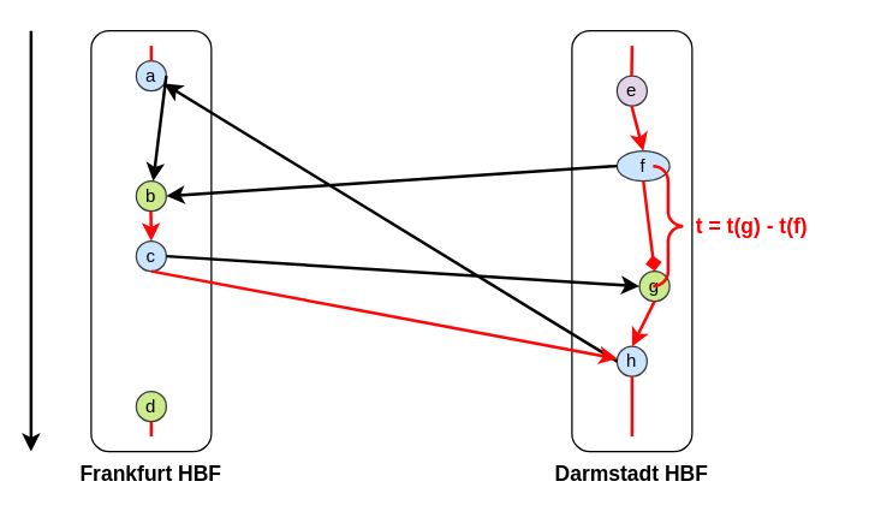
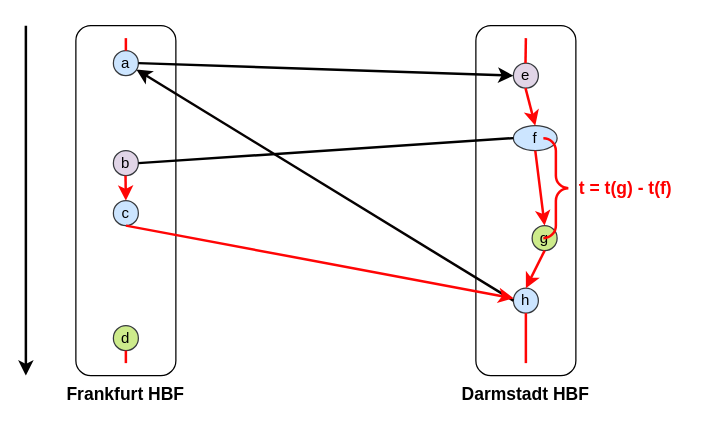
  <mxCell id="0" />
  <mxCell id="1" parent="0" />
  <mxCell id="2" value="Frankfurt HBF" style="text;html=1;strokeColor=none;fillColor=none;align=center;verticalAlign=middle;whiteSpace=wrap;rounded=0;fontSize=14;fontStyle=1" vertex="1" parent="1"><mxGeometry y="300" width="160" height="30" as="geometry" x="20" /></mxCell>
  <mxCell id="3" value="Darmstadt HBF" style="text;html=1;strokeColor=none;fillColor=none;align=center;verticalAlign=middle;whiteSpace=wrap;rounded=0;fontSize=14;fontStyle=1" vertex="1" parent="1"><mxGeometry x="340" y="300" width="160" height="30" as="geometry" /></mxCell>
  <mxCell id="4" value="" style="rounded=1;whiteSpace=wrap;html=1;movable=0;resizable=0;rotatable=0;deletable=0;editable=0;locked=1;connectable=0;" vertex="1" parent="1"><mxGeometry x="60" y="20" width="80" height="280" as="geometry" /></mxCell>
  <mxCell id="5" value="" style="rounded=1;whiteSpace=wrap;html=1;movable=0;resizable=0;rotatable=0;deletable=0;editable=0;locked=1;connectable=0;" vertex="1" parent="1"><mxGeometry x="380" y="20" width="80" height="280" as="geometry" /></mxCell>
  <mxCell id="6" value="a" style="ellipse;whiteSpace=wrap;html=1;aspect=fixed;fillColor=#cce5ff;strokeColor=#36393d;" vertex="1" parent="1"><mxGeometry x="90" y="40" width="20" height="20" as="geometry" /></mxCell>
- <mxCell id="7" value="b" style="ellipse;whiteSpace=wrap;html=1;aspect=fixed;fillColor=#cdeb8b;strokeColor=#36393d;" vertex="1" parent="1"><mxGeometry x="90" y="120" width="20" height="20" as="geometry" /></mxCell>
+ <mxCell id="7" value="b" style="ellipse;whiteSpace=wrap;html=1;aspect=fixed;fillColor=#e1d5e7;strokeColor=#36393d;" vertex="1" parent="1"><mxGeometry x="90" y="120" width="20" height="20" as="geometry" /></mxCell>
  <mxCell id="8" value="c" style="ellipse;whiteSpace=wrap;html=1;aspect=fixed;fillColor=#cce5ff;strokeColor=#36393d;" vertex="1" parent="1"><mxGeometry x="90" y="160" width="20" height="20" as="geometry" /></mxCell>
  <mxCell id="9" value="e" style="ellipse;whiteSpace=wrap;html=1;aspect=fixed;fillColor=#e1d5e7;strokeColor=#36393d;" vertex="1" parent="1"><mxGeometry x="410" y="50" width="20" height="20" as="geometry" /></mxCell>
  <mxCell id="10" value="f" style="ellipse;whiteSpace=wrap;html=1;aspect=fixed;fillColor=#cce5ff;strokeColor=#36393d;" vertex="1" parent="1"><mxGeometry x="410" y="100" width="35" height="20" as="geometry" /></mxCell>
  <mxCell id="11" value="g" style="ellipse;whiteSpace=wrap;html=1;aspect=fixed;fillColor=#cdeb8b;strokeColor=#36393d;" vertex="1" parent="1"><mxGeometry x="425" y="180" width="20" height="20" as="geometry" /></mxCell>
- <mxCell id="12" value="" style="endArrow=classic;html=1;rounded=0;exitX=1;exitY=0.5;exitDx=0;exitDy=0;strokeWidth=2;" edge="1" parent="1" source="6" target="7"><mxGeometry width="50" height="50" relative="1" as="geometry"><mxPoint x="200" y="40" as="sourcePoint" /><mxPoint x="250" y="-10" as="targetPoint" /></mxGeometry></mxCell>
+ <mxCell id="12" value="" style="endArrow=classic;html=1;rounded=0;exitX=1;exitY=0.5;exitDx=0;exitDy=0;entryX=0;entryY=0.5;entryDx=0;entryDy=0;strokeWidth=2;" edge="1" parent="1" source="6" target="9"><mxGeometry width="50" height="50" relative="1" as="geometry"><mxPoint x="200" y="40" as="sourcePoint" /><mxPoint x="250" y="-10" as="targetPoint" /></mxGeometry></mxCell>
  <mxCell id="13" value="d" style="ellipse;whiteSpace=wrap;html=1;aspect=fixed;fillColor=#cdeb8b;strokeColor=#36393d;" vertex="1" parent="1"><mxGeometry x="90" y="260" width="20" height="20" as="geometry" /></mxCell>
- <mxCell id="14" value="" style="endArrow=classic;html=1;rounded=0;exitX=0;exitY=0.5;exitDx=0;exitDy=0;entryX=1;entryY=0.5;entryDx=0;entryDy=0;strokeWidth=2;" edge="1" parent="1" source="10" target="7"><mxGeometry width="50" height="50" relative="1" as="geometry"><mxPoint x="200" y="145" as="sourcePoint" /><mxPoint x="500" y="175" as="targetPoint" /></mxGeometry></mxCell>
- <mxCell id="15" value="" style="endArrow=classic;html=1;rounded=0;exitX=1;exitY=0.5;exitDx=0;exitDy=0;entryX=0;entryY=0.5;entryDx=0;entryDy=0;strokeWidth=2;" edge="1" parent="1" source="8" target="11"><mxGeometry width="50" height="50" relative="1" as="geometry"><mxPoint x="220" y="220" as="sourcePoint" /><mxPoint x="270" y="170" as="targetPoint" /></mxGeometry></mxCell>
+ <mxCell id="14" value="" style="endArrow=none;html=1;rounded=0;exitX=0;exitY=0.5;exitDx=0;exitDy=0;entryX=1;entryY=0.5;entryDx=0;entryDy=0;strokeWidth=2;" edge="1" parent="1" source="10" target="7"><mxGeometry width="50" height="50" relative="1" as="geometry"><mxPoint x="200" y="145" as="sourcePoint" /><mxPoint x="500" y="175" as="targetPoint" /></mxGeometry></mxCell>
  <mxCell id="16" value="h" style="ellipse;whiteSpace=wrap;html=1;aspect=fixed;fillColor=#cce5ff;strokeColor=#36393d;" vertex="1" parent="1"><mxGeometry x="410" y="230" width="20" height="20" as="geometry" /></mxCell>
  <mxCell id="17" value="" style="endArrow=classic;html=1;rounded=0;exitX=0;exitY=0.5;exitDx=0;exitDy=0;strokeColor=#050101;strokeWidth=2;fontColor=default;" edge="1" parent="1" source="16" target="6"><mxGeometry width="50" height="50" relative="1" as="geometry"><mxPoint x="120" y="180" as="sourcePoint" /><mxPoint x="420" y="200" as="targetPoint" /></mxGeometry></mxCell>
  <mxCell id="18" value="" style="endArrow=classic;html=1;rounded=0;strokeWidth=2;" edge="1" parent="1"><mxGeometry width="50" height="50" relative="1" as="geometry"><mxPoint y="20" as="sourcePoint" x="20" /><mxPoint y="300" as="targetPoint" x="20" /></mxGeometry></mxCell>
  <mxCell id="19" value="" style="endArrow=classic;html=1;rounded=0;exitX=0.5;exitY=1;exitDx=0;exitDy=0;strokeWidth=2;strokeColor=#FF0505;" edge="1" parent="1"><mxGeometry width="50" height="50" relative="1" as="geometry"><mxPoint x="99.71" y="140" as="sourcePoint" /><mxPoint x="100" y="160" as="targetPoint" /></mxGeometry></mxCell>
  <mxCell id="20" value="" style="endArrow=classic;html=1;rounded=0;exitX=0.5;exitY=1;exitDx=0;exitDy=0;strokeWidth=2;strokeColor=#FF0505;" edge="1" parent="1" source="8" target="16"><mxGeometry width="50" height="50" relative="1" as="geometry"><mxPoint x="109.71" y="150" as="sourcePoint" /><mxPoint x="110" y="170" as="targetPoint" /></mxGeometry></mxCell>
  <mxCell id="21" value="" style="endArrow=classic;html=1;rounded=0;exitX=0.5;exitY=1;exitDx=0;exitDy=0;entryX=0.5;entryY=0;entryDx=0;entryDy=0;strokeWidth=2;strokeColor=#FF0505;" edge="1" parent="1" target="10"><mxGeometry width="50" height="50" relative="1" as="geometry"><mxPoint x="419.71" y="70" as="sourcePoint" /><mxPoint x="419.71" y="150" as="targetPoint" /></mxGeometry></mxCell>
- <mxCell id="22" value="" style="endArrow=diamond;html=1;rounded=0;exitX=0.5;exitY=1;exitDx=0;exitDy=0;entryX=0.5;entryY=0;entryDx=0;entryDy=0;strokeWidth=2;strokeColor=#FF0505;" edge="1" parent="1" source="10" target="11"><mxGeometry width="50" height="50" relative="1" as="geometry"><mxPoint x="429.71" y="80" as="sourcePoint" /><mxPoint x="430" y="110" as="targetPoint" /></mxGeometry></mxCell>
+ <mxCell id="22" value="" style="endArrow=classic;html=1;rounded=0;exitX=0.5;exitY=1;exitDx=0;exitDy=0;entryX=0.5;entryY=0;entryDx=0;entryDy=0;strokeWidth=2;strokeColor=#FF0505;" edge="1" parent="1" source="10" target="11"><mxGeometry width="50" height="50" relative="1" as="geometry"><mxPoint x="429.71" y="80" as="sourcePoint" /><mxPoint x="430" y="110" as="targetPoint" /></mxGeometry></mxCell>
  <mxCell id="23" value="" style="endArrow=classic;html=1;rounded=0;exitX=0.5;exitY=1;exitDx=0;exitDy=0;strokeWidth=2;strokeColor=#FF0505;" edge="1" parent="1" source="11"><mxGeometry width="50" height="50" relative="1" as="geometry"><mxPoint x="430" y="130" as="sourcePoint" /><mxPoint x="420" y="230" as="targetPoint" /></mxGeometry></mxCell>
  <mxCell id="24" value="" style="endArrow=none;html=1;rounded=0;strokeWidth=2;strokeColor=#FF0505;" edge="1" parent="1"><mxGeometry width="50" height="50" relative="1" as="geometry"><mxPoint x="420" y="290" as="sourcePoint" /><mxPoint x="420" y="250" as="targetPoint" /></mxGeometry></mxCell>
  <mxCell id="25" value="" style="endArrow=none;html=1;rounded=0;strokeWidth=2;strokeColor=#FF0505;" edge="1" parent="1"><mxGeometry width="50" height="50" relative="1" as="geometry"><mxPoint x="419.71" y="50" as="sourcePoint" /><mxPoint x="420" y="30" as="targetPoint" /></mxGeometry></mxCell>
  <mxCell id="26" value="" style="endArrow=none;html=1;rounded=0;entryX=0.5;entryY=0;entryDx=0;entryDy=0;strokeWidth=2;strokeColor=#FF0505;" edge="1" parent="1" target="6"><mxGeometry width="50" height="50" relative="1" as="geometry"><mxPoint x="100" y="30" as="sourcePoint" /><mxPoint x="430" y="40" as="targetPoint" /></mxGeometry></mxCell>
  <mxCell id="27" value="" style="endArrow=none;html=1;rounded=0;exitX=0.5;exitY=1;exitDx=0;exitDy=0;strokeWidth=2;strokeColor=#FF0505;" edge="1" parent="1" source="13"><mxGeometry width="50" height="50" relative="1" as="geometry"><mxPoint x="110" y="30" as="sourcePoint" /><mxPoint x="100" y="290" as="targetPoint" /></mxGeometry></mxCell>
  <mxCell id="28" value="" style="verticalLabelPosition=bottom;shadow=0;dashed=0;align=center;html=1;verticalAlign=top;strokeWidth=2;shape=mxgraph.mockup.markup.curlyBrace;whiteSpace=wrap;strokeColor=#FF0505;rotation=90;fillColor=#FF0505;" vertex="1" parent="1"><mxGeometry x="404" y="140" width="80" height="20" as="geometry" /></mxCell>
  <mxCell id="29" value="t = t(g) - t(f)" style="text;html=1;strokeColor=none;fillColor=none;align=center;verticalAlign=middle;whiteSpace=wrap;rounded=0;fontSize=14;fontColor=#FF0000;fontStyle=1" vertex="1" parent="1"><mxGeometry x="440" y="135" width="120" height="30" as="geometry" /></mxCell>
